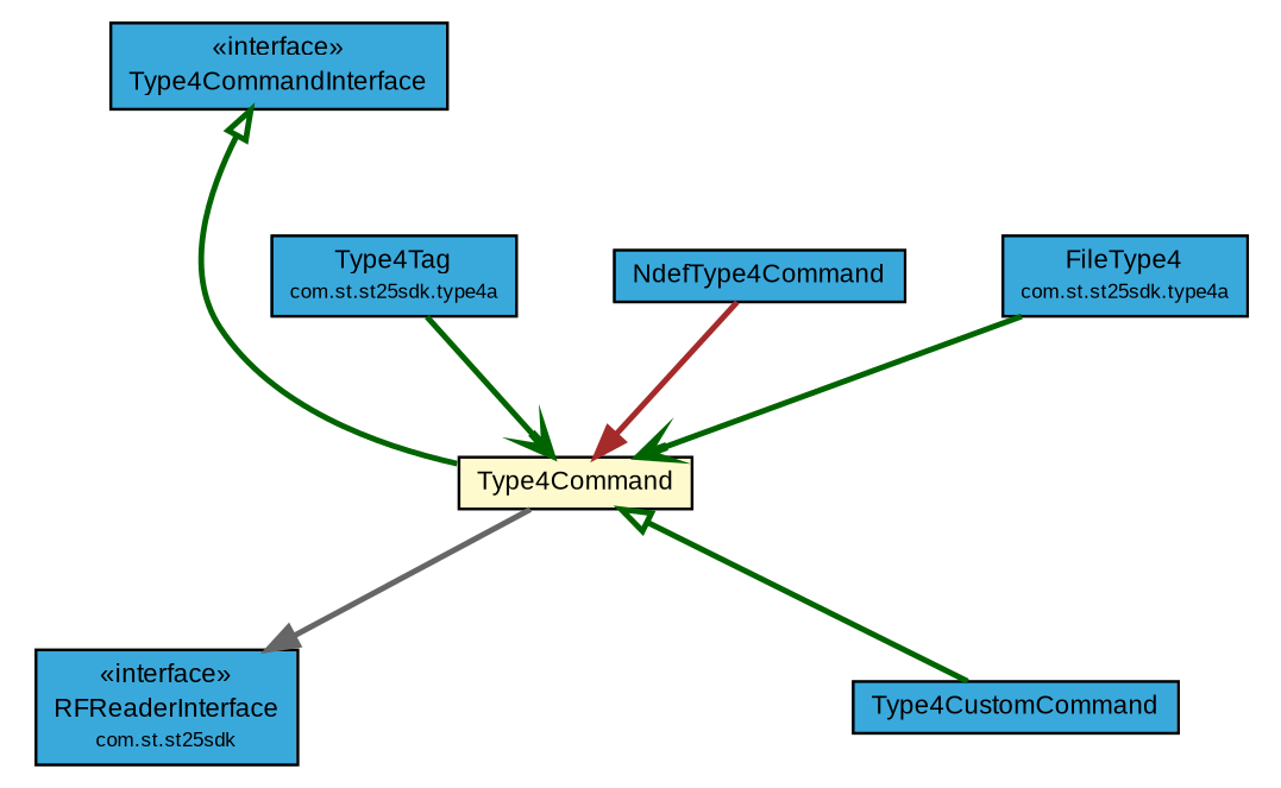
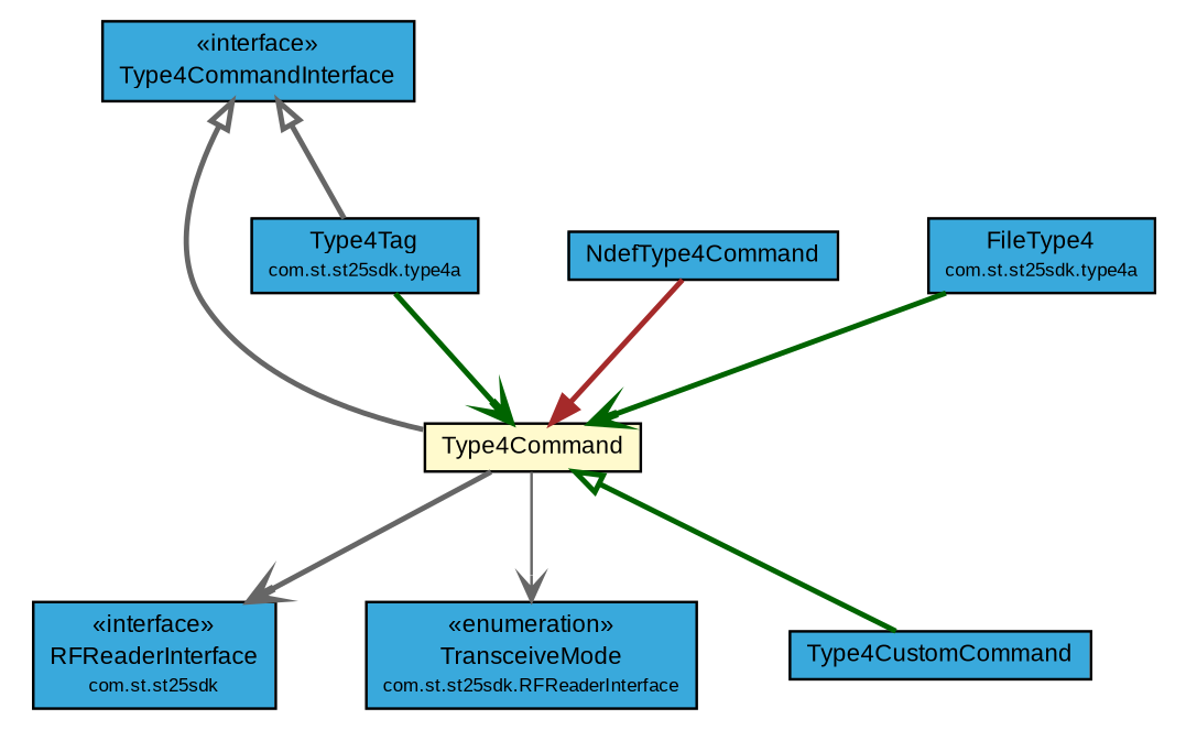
  digraph {
    nodesep=0.25
    ranksep=0.5
    node [fontcolor=black fontname=arial fontsize=9.0 shape=plaintext]
    edge [color=darkgreen fontname=arial fontsize=10.0 headport=p labelfontname=arial labelfontsize=10 style=bold tailport=p arrowhead=open fontcolor="#002052"]
    n1 [label=<<table title="com.st.st25sdk.RFReaderInterface" border="0" cellborder="1" cellspacing="0" cellpadding="2" port="p" bgcolor="#39a9dc" href="../RFReaderInterface.html"> 		<tr><td><table border="0" cellspacing="0" cellpadding="1"> <tr><td align="center" balign="center"> &#171;interface&#187; </td></tr> <tr><td align="center" balign="center"> RFReaderInterface </td></tr> <tr><td align="center" balign="center"><font point-size="7.0"> com.st.st25sdk </font></td></tr> 		</table></td></tr> 		</table>>]
+   n2 [label=<<table title="com.st.st25sdk.RFReaderInterface.TransceiveMode" border="0" cellborder="1" cellspacing="0" cellpadding="2" port="p" bgcolor="#39a9dc" href="../RFReaderInterface.TransceiveMode.html"> 		<tr><td><table border="0" cellspacing="0" cellpadding="1"> <tr><td align="center" balign="center"> &#171;enumeration&#187; </td></tr> <tr><td align="center" balign="center"> TransceiveMode </td></tr> <tr><td align="center" balign="center"><font point-size="7.0"> com.st.st25sdk.RFReaderInterface </font></td></tr> 		</table></td></tr> 		</table>>]
    n3 [label=<<table title="com.st.st25sdk.command.Type4CustomCommand" border="0" cellborder="1" cellspacing="0" cellpadding="2" port="p" bgcolor="#39a9dc" href="./Type4CustomCommand.html"> 		<tr><td><table border="0" cellspacing="0" cellpadding="1"> <tr><td align="center" balign="center"> Type4CustomCommand </td></tr> 		</table></td></tr> 		</table>>]
    n4 [label=<<table title="com.st.st25sdk.command.Type4CommandInterface" border="0" cellborder="1" cellspacing="0" cellpadding="2" port="p" bgcolor="#39a9dc" href="./Type4CommandInterface.html"> 		<tr><td><table border="0" cellspacing="0" cellpadding="1"> <tr><td align="center" balign="center"> &#171;interface&#187; </td></tr> <tr><td align="center" balign="center"> Type4CommandInterface </td></tr> 		</table></td></tr> 		</table>>]
    n5 [label=<<table title="com.st.st25sdk.command.Type4Command" border="0" cellborder="1" cellspacing="0" cellpadding="2" port="p" bgcolor="lemonChiffon" href="./Type4Command.html"> 		<tr><td><table border="0" cellspacing="0" cellpadding="1"> <tr><td align="center" balign="center"> Type4Command </td></tr> 		</table></td></tr> 		</table>>]
    n6 [label=<<table title="com.st.st25sdk.type4a.Type4Tag" border="0" cellborder="1" cellspacing="0" cellpadding="2" port="p" bgcolor="#39a9dc" href="../type4a/Type4Tag.html"> 		<tr><td><table border="0" cellspacing="0" cellpadding="1"> <tr><td align="center" balign="center"> Type4Tag </td></tr> <tr><td align="center" balign="center"><font point-size="7.0"> com.st.st25sdk.type4a </font></td></tr> 		</table></td></tr> 		</table>>]
    n7 [label=<<table title="com.st.st25sdk.command.NdefType4Command" border="0" cellborder="1" cellspacing="0" cellpadding="2" port="p" bgcolor="#39a9dc" href="./NdefType4Command.html"> 		<tr><td><table border="0" cellspacing="0" cellpadding="1"> <tr><td align="center" balign="center"> NdefType4Command </td></tr> 		</table></td></tr> 		</table>>]
    n8 [label=<<table title="com.st.st25sdk.type4a.FileType4" border="0" cellborder="1" cellspacing="0" cellpadding="2" port="p" bgcolor="#39a9dc" href="../type4a/FileType4.html"> 		<tr><td><table border="0" cellspacing="0" cellpadding="1"> <tr><td align="center" balign="center"> FileType4 </td></tr> <tr><td align="center" balign="center"><font point-size="7.0"> com.st.st25sdk.type4a </font></td></tr> 		</table></td></tr> 		</table>>]
-   n4 -> n5 [arrowtail=empty dir=back fontsize=10 arrowhead="" fontcolor=""]
-   n5 -> n1 [arrowhead=normal color=gray40]
+   n4 -> n5 [arrowtail=empty color=gray40 dir=back fontsize=10 arrowhead="" fontcolor=""]
+   n4 -> n6 [arrowtail=empty color=gray40 dir=back fontsize=10 arrowhead="" fontcolor=""]
+   n5 -> n1 [color=gray40]
+   n5 -> n2 [color=gray40 style=solid]
    n5 -> n3 [arrowtail=empty dir=back fontsize=10 arrowhead="" fontcolor=""]
    n6 -> n5
    n7 -> n5 [arrowhead=normal color=brown]
    n8 -> n5
  }
